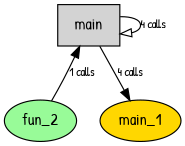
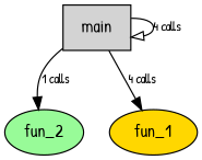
  digraph {
    fontname="Patrick Hand"
    node [fontname="Patrick Hand" shape=ellipse style=filled]
    edge [arrowhead=normal fontname="Patrick Hand" fontsize=10]
    main [fillcolor=lightgrey shape=rectangle]
    fun_2 [fillcolor=palegreen]
-   fun_1 [fillcolor=gold label=main_1]
+   fun_1 [fillcolor=gold]
    main -> main [arrowhead=onormal label="4 calls"]
-   fun_2 -> main [label="1 calls"]
+   main -> fun_2 [label="1 calls"]
    main -> fun_1 [label="4 calls"]
  }
